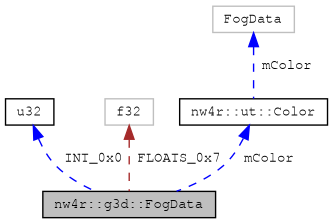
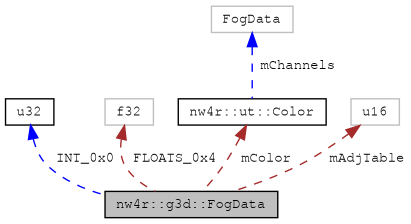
  digraph {
    node [color=black fillcolor=white fontname=FreeMono fontsize=10 shape=record style=filled]
    edge [color=brown dir=back fontname=FreeMono fontsize=10 labelfontname=FreeMono labelfontsize=10 style=dashed]
    n1 [fillcolor=grey75 fontcolor=black height=0.2 label="nw4r::g3d::FogData" width=0.4]
    n2 [height=0.2 label=u32 width=0.4]
    n3 [color=grey75 height=0.2 label=f32 width=0.4]
    n4 [height=0.2 label="nw4r::ut::Color" width=0.4]
    n5 [color=grey75 height=0.2 label=FogData width=0.4]
+   n6 [color=grey75 height=0.2 label=u16 width=0.4]
    n2 -> n1 [color=blue label=" INT_0x0"]
-   n3 -> n1 [label=" FLOATS_0x7"]
-   n4 -> n1 [color=blue label=" mColor"]
-   n5 -> n4 [color=blue label=" mColor"]
+   n3 -> n1 [label=" FLOATS_0x4"]
+   n4 -> n1 [label=" mColor"]
+   n5 -> n4 [color=blue label=" mChannels"]
+   n6 -> n1 [label=" mAdjTable"]
  }
